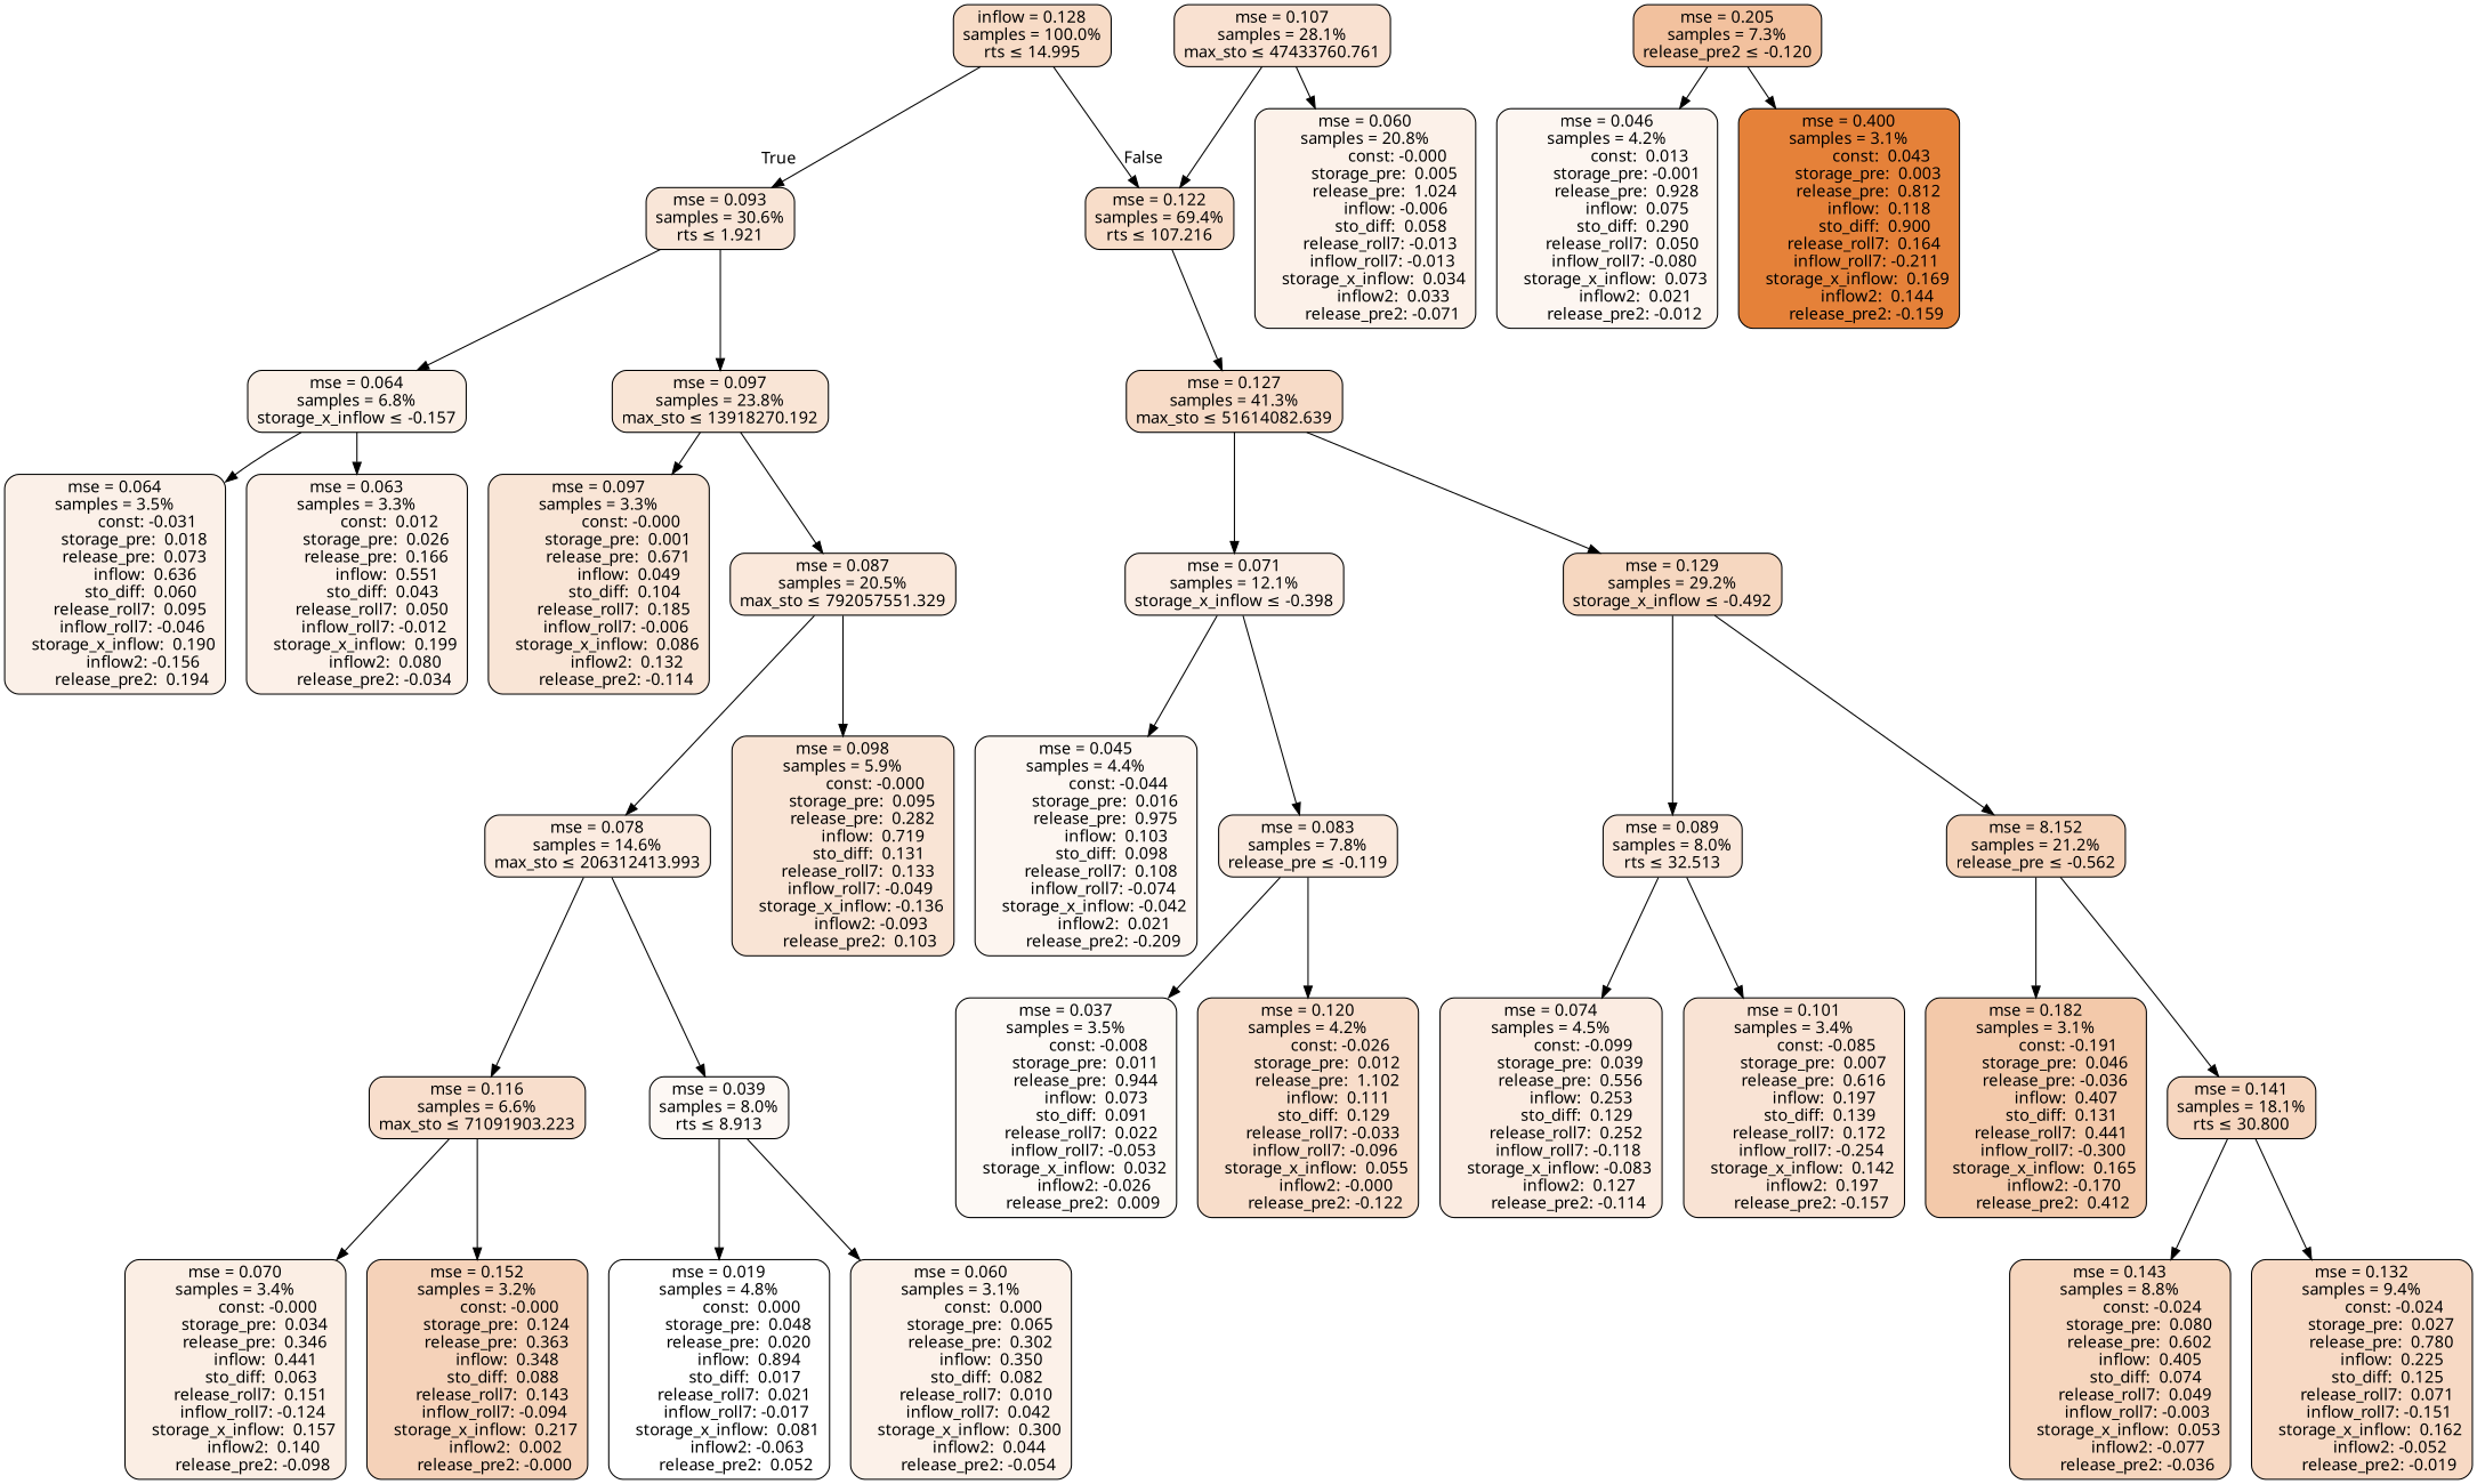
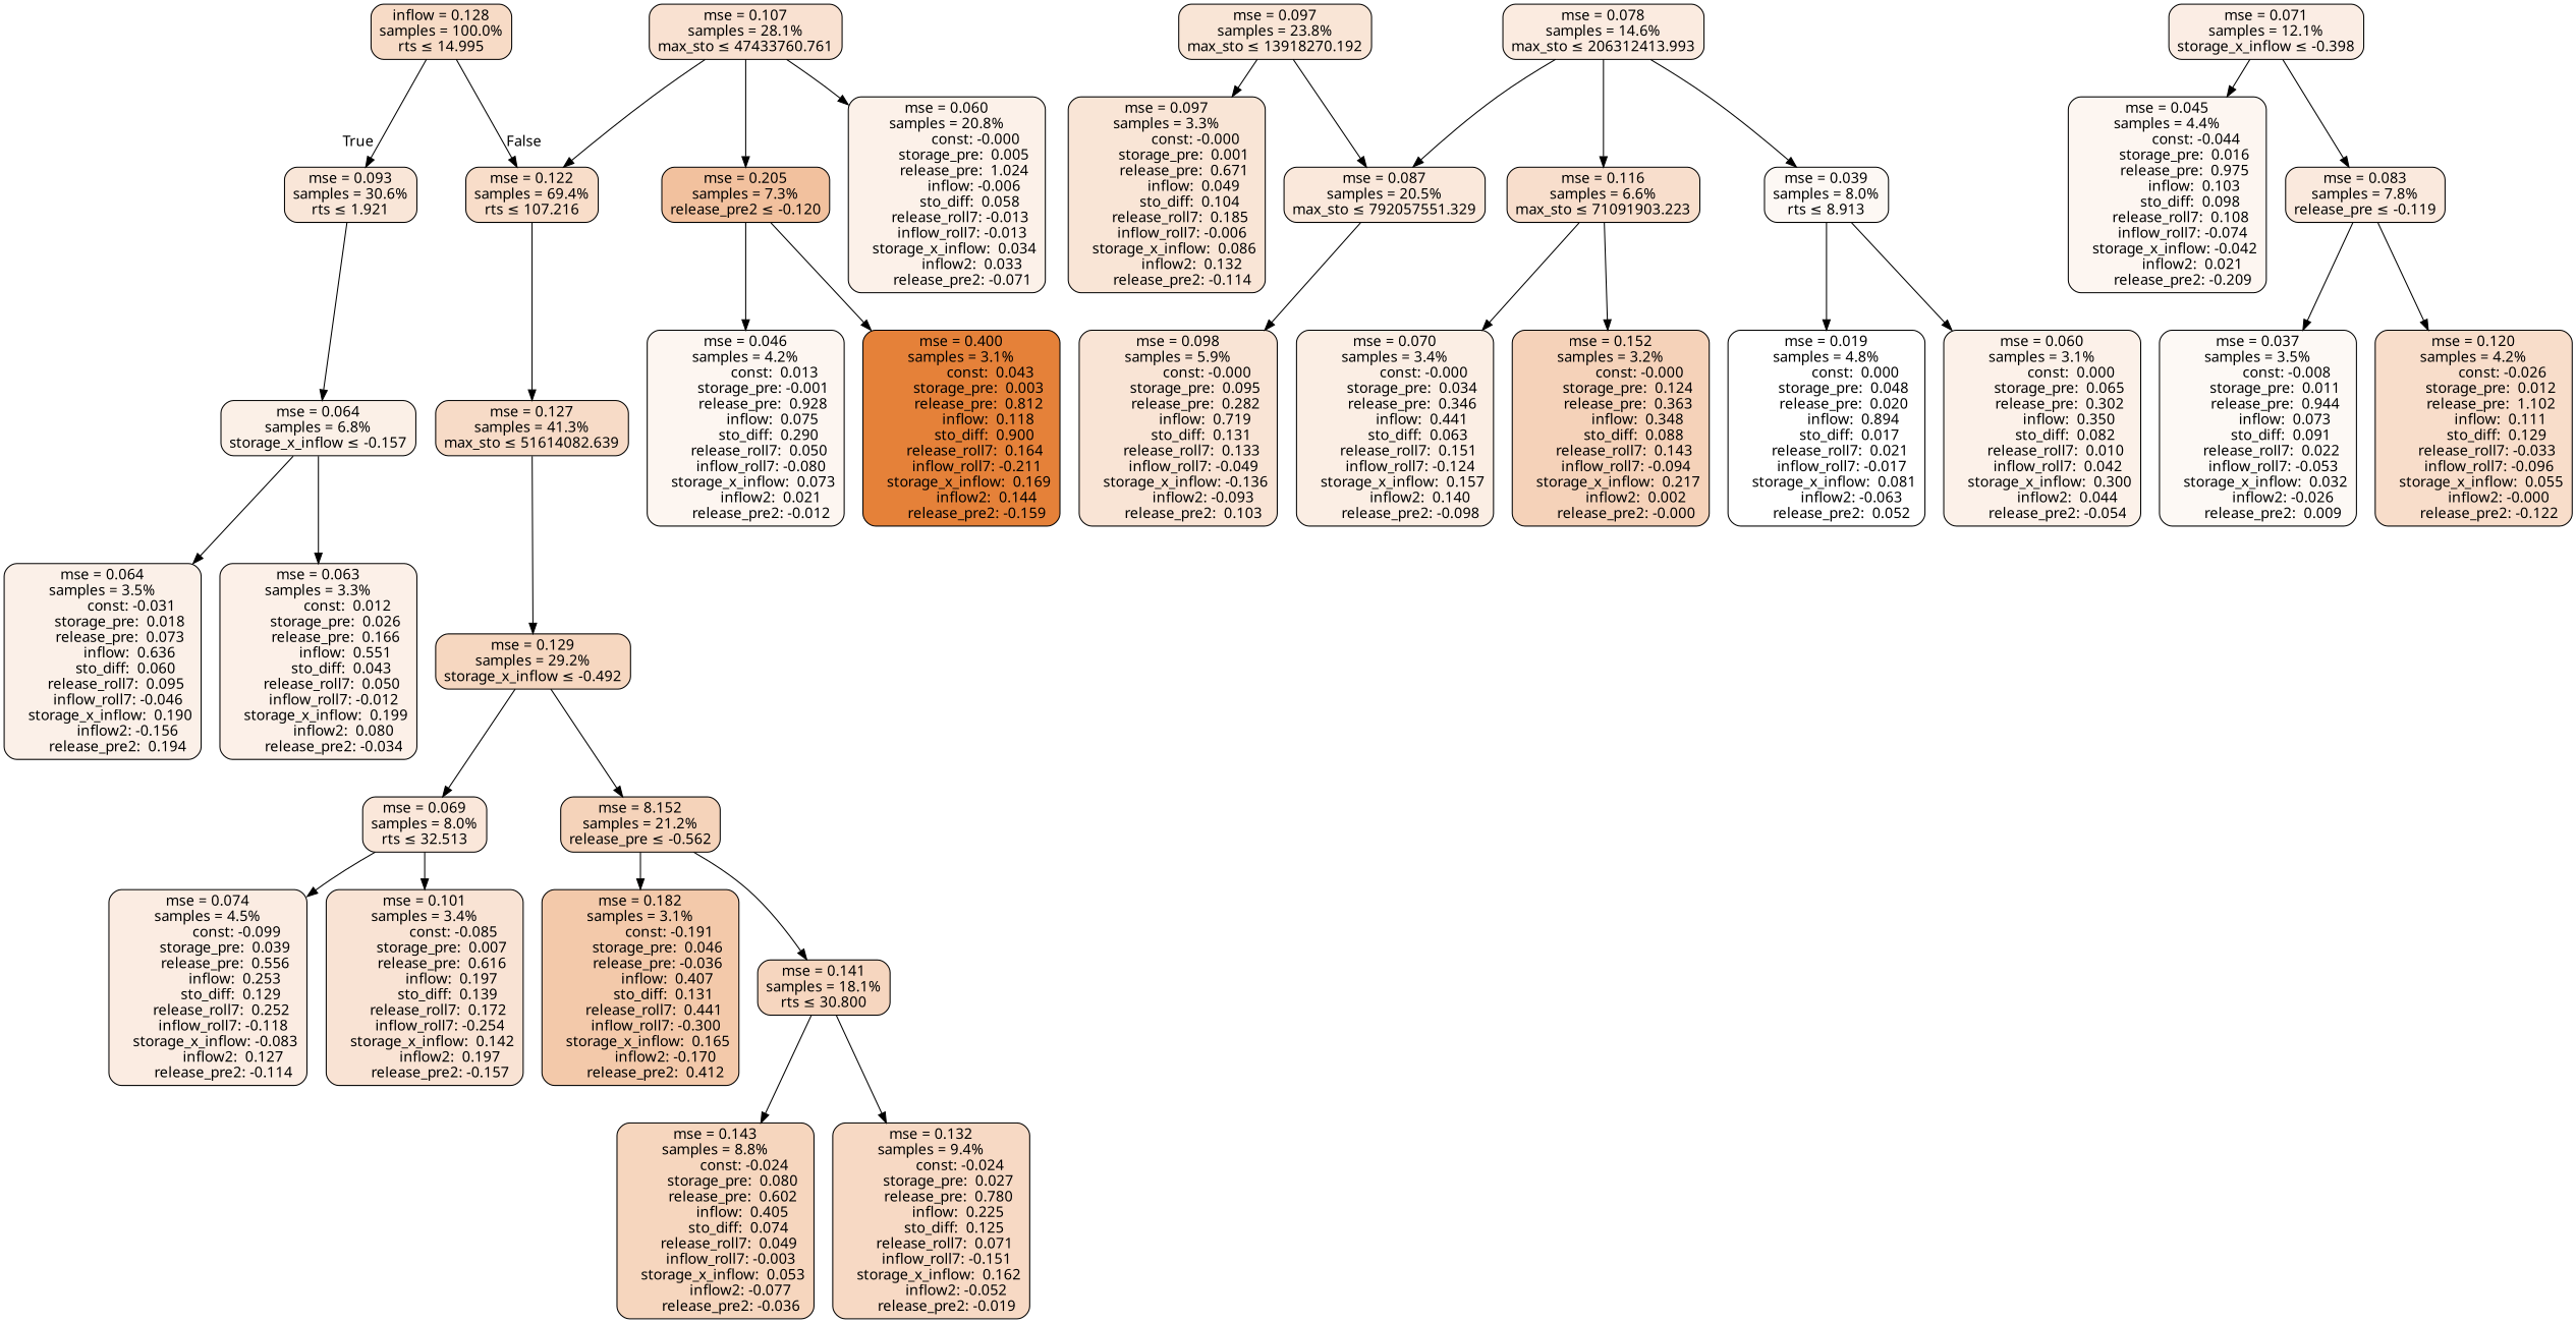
  digraph {
    fontname="Noto Sans"
    node [color=black fillcolor="#f9e5d6" fontname="Noto Sans" shape=rectangle style="filled, rounded"]
    edge [fontname="Noto Sans"]
    n1 [fillcolor="#f7dbc6" label="inflow = 0.128\nsamples = 100.0%\nrts &le; 14.995"]
    n2 [fillcolor="#f9e6d8" label="mse = 0.093\nsamples = 30.6%\nrts &le; 1.921"]
    n3 [fillcolor="#f8ddc9" label="mse = 0.122\nsamples = 69.4%\nrts &le; 107.216"]
    n4 [fillcolor="#fbf0e7" label="mse = 0.064\nsamples = 6.8%\nstorage_x_inflow &le; -0.157"]
    n5 [label="mse = 0.097\nsamples = 23.8%\nmax_sto &le; 13918270.192"]
    n6 [fillcolor="#f7dbc7" label="mse = 0.127\nsamples = 41.3%\nmax_sto &le; 51614082.639"]
    n7 [fillcolor="#fbf0e8" label="mse = 0.064\nsamples = 3.5%\n               const: -0.031\n         storage_pre:  0.018\n         release_pre:  0.073\n              inflow:  0.636\n            sto_diff:  0.060\n       release_roll7:  0.095\n        inflow_roll7: -0.046\n    storage_x_inflow:  0.190\n             inflow2: -0.156\n        release_pre2:  0.194"]
    n8 [fillcolor="#fcf0e8" label="mse = 0.063\nsamples = 3.3%\n               const:  0.012\n         storage_pre:  0.026\n         release_pre:  0.166\n              inflow:  0.551\n            sto_diff:  0.043\n       release_roll7:  0.050\n        inflow_roll7: -0.012\n    storage_x_inflow:  0.199\n             inflow2:  0.080\n        release_pre2: -0.034"]
    n9 [label="mse = 0.097\nsamples = 3.3%\n               const: -0.000\n         storage_pre:  0.001\n         release_pre:  0.671\n              inflow:  0.049\n            sto_diff:  0.104\n       release_roll7:  0.185\n        inflow_roll7: -0.006\n    storage_x_inflow:  0.086\n             inflow2:  0.132\n        release_pre2: -0.114"]
    n10 [fillcolor="#fae8db" label="mse = 0.087\nsamples = 20.5%\nmax_sto &le; 792057551.329"]
    n11 [fillcolor="#fbebe0" label="mse = 0.078\nsamples = 14.6%\nmax_sto &le; 206312413.993"]
    n12 [fillcolor="#f9e4d5" label="mse = 0.098\nsamples = 5.9%\n               const: -0.000\n         storage_pre:  0.095\n         release_pre:  0.282\n              inflow:  0.719\n            sto_diff:  0.131\n       release_roll7:  0.133\n        inflow_roll7: -0.049\n    storage_x_inflow: -0.136\n             inflow2: -0.093\n        release_pre2:  0.103"]
    n13 [fillcolor="#f8decc" label="mse = 0.116\nsamples = 6.6%\nmax_sto &le; 71091903.223"]
    n14 [fillcolor="#fdf8f4" label="mse = 0.039\nsamples = 8.0%\nrts &le; 8.913"]
    n15 [fillcolor="#fbeee4" label="mse = 0.070\nsamples = 3.4%\n               const: -0.000\n         storage_pre:  0.034\n         release_pre:  0.346\n              inflow:  0.441\n            sto_diff:  0.063\n       release_roll7:  0.151\n        inflow_roll7: -0.124\n    storage_x_inflow:  0.157\n             inflow2:  0.140\n        release_pre2: -0.098"]
    n16 [fillcolor="#f5d2b9" label="mse = 0.152\nsamples = 3.2%\n               const: -0.000\n         storage_pre:  0.124\n         release_pre:  0.363\n              inflow:  0.348\n            sto_diff:  0.088\n       release_roll7:  0.143\n        inflow_roll7: -0.094\n    storage_x_inflow:  0.217\n             inflow2:  0.002\n        release_pre2: -0.000"]
    n17 [fillcolor="#ffffff" label="mse = 0.019\nsamples = 4.8%\n               const:  0.000\n         storage_pre:  0.048\n         release_pre:  0.020\n              inflow:  0.894\n            sto_diff:  0.017\n       release_roll7:  0.021\n        inflow_roll7: -0.017\n    storage_x_inflow:  0.081\n             inflow2: -0.063\n        release_pre2:  0.052"]
    n18 [fillcolor="#fcf1e9" label="mse = 0.060\nsamples = 3.1%\n               const:  0.000\n         storage_pre:  0.065\n         release_pre:  0.302\n              inflow:  0.350\n            sto_diff:  0.082\n       release_roll7:  0.010\n        inflow_roll7:  0.042\n    storage_x_inflow:  0.300\n             inflow2:  0.044\n        release_pre2: -0.054"]
    n19 [fillcolor="#fbede4" label="mse = 0.071\nsamples = 12.1%\nstorage_x_inflow &le; -0.398"]
    n20 [fillcolor="#f6d7c0" label="mse = 0.129\nsamples = 29.2%\nstorage_x_inflow &le; -0.492"]
    n21 [fillcolor="#f9e1d1" label="mse = 0.107\nsamples = 28.1%\nmax_sto &le; 47433760.761"]
    n22 [fillcolor="#f2c19e" label="mse = 0.205\nsamples = 7.3%\nrelease_pre2 &le; -0.120"]
    n23 [fillcolor="#fcf1e9" label="mse = 0.060\nsamples = 20.8%\n               const: -0.000\n         storage_pre:  0.005\n         release_pre:  1.024\n              inflow: -0.006\n            sto_diff:  0.058\n       release_roll7: -0.013\n        inflow_roll7: -0.013\n    storage_x_inflow:  0.034\n             inflow2:  0.033\n        release_pre2: -0.071"]
    n24 [fillcolor="#fdf6f1" label="mse = 0.045\nsamples = 4.4%\n               const: -0.044\n         storage_pre:  0.016\n         release_pre:  0.975\n              inflow:  0.103\n            sto_diff:  0.098\n       release_roll7:  0.108\n        inflow_roll7: -0.074\n    storage_x_inflow: -0.042\n             inflow2:  0.021\n        release_pre2: -0.209"]
    n25 [fillcolor="#fae9dd" label="mse = 0.083\nsamples = 7.8%\nrelease_pre &le; -0.119"]
-   n26 [fillcolor="#fae7da" label="mse = 0.089\nsamples = 8.0%\nrts &le; 32.513"]
+   n26 [fillcolor="#fae7da" label="mse = 0.069\nsamples = 8.0%\nrts &le; 32.513"]
    n27 [fillcolor="#f5d3ba" label="mse = 8.152\nsamples = 21.2%\nrelease_pre &le; -0.562"]
    n28 [fillcolor="#fdf9f5" label="mse = 0.037\nsamples = 3.5%\n               const: -0.008\n         storage_pre:  0.011\n         release_pre:  0.944\n              inflow:  0.073\n            sto_diff:  0.091\n       release_roll7:  0.022\n        inflow_roll7: -0.053\n    storage_x_inflow:  0.032\n             inflow2: -0.026\n        release_pre2:  0.009"]
    n29 [fillcolor="#f8ddca" label="mse = 0.120\nsamples = 4.2%\n               const: -0.026\n         storage_pre:  0.012\n         release_pre:  1.102\n              inflow:  0.111\n            sto_diff:  0.129\n       release_roll7: -0.033\n        inflow_roll7: -0.096\n    storage_x_inflow:  0.055\n             inflow2: -0.000\n        release_pre2: -0.122"]
    n30 [fillcolor="#fbece2" label="mse = 0.074\nsamples = 4.5%\n               const: -0.099\n         storage_pre:  0.039\n         release_pre:  0.556\n              inflow:  0.253\n            sto_diff:  0.129\n       release_roll7:  0.252\n        inflow_roll7: -0.118\n    storage_x_inflow: -0.083\n             inflow2:  0.127\n        release_pre2: -0.114"]
    n31 [fillcolor="#f9e3d4" label="mse = 0.101\nsamples = 3.4%\n               const: -0.085\n         storage_pre:  0.007\n         release_pre:  0.616\n              inflow:  0.197\n            sto_diff:  0.139\n       release_roll7:  0.172\n        inflow_roll7: -0.254\n    storage_x_inflow:  0.142\n             inflow2:  0.197\n        release_pre2: -0.157"]
    n32 [fillcolor="#f3c9aa" label="mse = 0.182\nsamples = 3.1%\n               const: -0.191\n         storage_pre:  0.046\n         release_pre: -0.036\n              inflow:  0.407\n            sto_diff:  0.131\n       release_roll7:  0.441\n        inflow_roll7: -0.300\n    storage_x_inflow:  0.165\n             inflow2: -0.170\n        release_pre2:  0.412"]
    n33 [fillcolor="#f6d6bf" label="mse = 0.141\nsamples = 18.1%\nrts &le; 30.800"]
    n34 [fillcolor="#f6d6be" label="mse = 0.143\nsamples = 8.8%\n               const: -0.024\n         storage_pre:  0.080\n         release_pre:  0.602\n              inflow:  0.405\n            sto_diff:  0.074\n       release_roll7:  0.049\n        inflow_roll7: -0.003\n    storage_x_inflow:  0.053\n             inflow2: -0.077\n        release_pre2: -0.036"]
    n35 [fillcolor="#f7d9c4" label="mse = 0.132\nsamples = 9.4%\n               const: -0.024\n         storage_pre:  0.027\n         release_pre:  0.780\n              inflow:  0.225\n            sto_diff:  0.125\n       release_roll7:  0.071\n        inflow_roll7: -0.151\n    storage_x_inflow:  0.162\n             inflow2: -0.052\n        release_pre2: -0.019"]
    n36 [fillcolor="#fdf6f1" label="mse = 0.046\nsamples = 4.2%\n               const:  0.013\n         storage_pre: -0.001\n         release_pre:  0.928\n              inflow:  0.075\n            sto_diff:  0.290\n       release_roll7:  0.050\n        inflow_roll7: -0.080\n    storage_x_inflow:  0.073\n             inflow2:  0.021\n        release_pre2: -0.012"]
    n37 [fillcolor="#e58139" label="mse = 0.400\nsamples = 3.1%\n               const:  0.043\n         storage_pre:  0.003\n         release_pre:  0.812\n              inflow:  0.118\n            sto_diff:  0.900\n       release_roll7:  0.164\n        inflow_roll7: -0.211\n    storage_x_inflow:  0.169\n             inflow2:  0.144\n        release_pre2: -0.159"]
    n1 -> n2 [headlabel=True labelangle=45 labeldistance=2.5]
    n1 -> n3 [headlabel=False labelangle=-45 labeldistance=2.5]
    n2 -> n4
-   n2 -> n5
    n3 -> n6
    n4 -> n7
    n4 -> n8
    n5 -> n9
    n5 -> n10
-   n6 -> n19
    n6 -> n20
-   n10 -> n11
+   n11 -> n10
    n10 -> n12
    n11 -> n13
    n11 -> n14
    n13 -> n15
    n13 -> n16
    n14 -> n17
    n14 -> n18
    n19 -> n24
    n19 -> n25
    n20 -> n26
    n20 -> n27
    n21 -> n3
+   n21 -> n22
    n21 -> n23
    n22 -> n36
    n22 -> n37
    n25 -> n28
    n25 -> n29
    n26 -> n30
    n26 -> n31
    n27 -> n32
    n27 -> n33
    n33 -> n34
    n33 -> n35
  }
